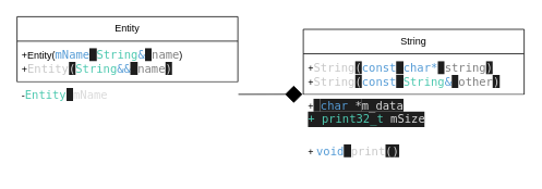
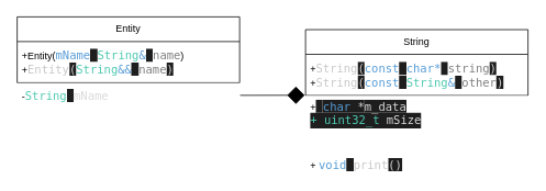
  <mxCell id="0" />
  <mxCell id="1" parent="0" />
  <mxCell id="2" value="Entity" style="swimlane;fontStyle=0;childLayout=stackLayout;horizontal=1;startSize=30;horizontalStack=0;resizeParent=1;resizeParentMax=0;resizeLast=0;collapsible=1;marginBottom=0;whiteSpace=wrap;html=1;" parent="1" vertex="1"><mxGeometry x="20" y="20" width="270" height="80" as="geometry"><mxRectangle x="290" y="40" width="150" height="30" as="alternateBounds" /></mxGeometry></mxCell>
  <mxCell id="3" value="+&lt;span style=&quot;text-align: center;&quot;&gt;Entity&lt;/span&gt;(&lt;span style=&quot;font-family: &amp;quot;Droid Sans Mono&amp;quot;, &amp;quot;monospace&amp;quot;, monospace; font-size: 14px; color: rgb(86, 156, 214);&quot;&gt;mName&lt;/span&gt;&lt;span style=&quot;background-color: rgb(30, 30, 30); color: rgb(212, 212, 212); font-family: &amp;quot;Droid Sans Mono&amp;quot;, &amp;quot;monospace&amp;quot;, monospace; font-size: 14px;&quot;&gt; &lt;/span&gt;&lt;span style=&quot;font-family: &amp;quot;Droid Sans Mono&amp;quot;, &amp;quot;monospace&amp;quot;, monospace; font-size: 14px; color: rgb(78, 201, 176);&quot;&gt;String&lt;/span&gt;&lt;span style=&quot;font-family: &amp;quot;Droid Sans Mono&amp;quot;, &amp;quot;monospace&amp;quot;, monospace; font-size: 14px; color: rgb(86, 156, 214);&quot;&gt;&amp;amp;&lt;/span&gt;&lt;span style=&quot;background-color: rgb(30, 30, 30); color: rgb(212, 212, 212); font-family: &amp;quot;Droid Sans Mono&amp;quot;, &amp;quot;monospace&amp;quot;, monospace; font-size: 14px;&quot;&gt; &lt;/span&gt;&lt;span style=&quot;font-family: &amp;quot;Droid Sans Mono&amp;quot;, &amp;quot;monospace&amp;quot;, monospace; font-size: 14px; color: rgb(127, 127, 127);&quot;&gt;name&lt;/span&gt;&lt;span style=&quot;background-color: initial;&quot;&gt;)&lt;br&gt;+&lt;/span&gt;&lt;span style=&quot;font-family: &amp;quot;Droid Sans Mono&amp;quot;, &amp;quot;monospace&amp;quot;, monospace; font-size: 14px; color: rgb(200, 200, 200);&quot;&gt;Entity&lt;/span&gt;&lt;span style=&quot;background-color: rgb(30, 30, 30); color: rgb(212, 212, 212); font-family: &amp;quot;Droid Sans Mono&amp;quot;, &amp;quot;monospace&amp;quot;, monospace; font-size: 14px;&quot;&gt;(&lt;/span&gt;&lt;span style=&quot;font-family: &amp;quot;Droid Sans Mono&amp;quot;, &amp;quot;monospace&amp;quot;, monospace; font-size: 14px; color: rgb(78, 201, 176);&quot;&gt;String&lt;/span&gt;&lt;span style=&quot;font-family: &amp;quot;Droid Sans Mono&amp;quot;, &amp;quot;monospace&amp;quot;, monospace; font-size: 14px; color: rgb(86, 156, 214);&quot;&gt;&amp;amp;&amp;amp;&lt;/span&gt;&lt;span style=&quot;background-color: rgb(30, 30, 30); color: rgb(212, 212, 212); font-family: &amp;quot;Droid Sans Mono&amp;quot;, &amp;quot;monospace&amp;quot;, monospace; font-size: 14px;&quot;&gt; &lt;/span&gt;&lt;span style=&quot;font-family: &amp;quot;Droid Sans Mono&amp;quot;, &amp;quot;monospace&amp;quot;, monospace; font-size: 14px; color: rgb(127, 127, 127);&quot;&gt;name&lt;/span&gt;&lt;span style=&quot;background-color: rgb(30, 30, 30); color: rgb(212, 212, 212); font-family: &amp;quot;Droid Sans Mono&amp;quot;, &amp;quot;monospace&amp;quot;, monospace; font-size: 14px;&quot;&gt;)&lt;/span&gt;" style="text;strokeColor=none;fillColor=none;align=left;verticalAlign=middle;spacingLeft=4;spacingRight=4;overflow=hidden;points=[[0,0.5],[1,0.5]];portConstraint=eastwest;rotatable=0;whiteSpace=wrap;html=1;" parent="2" vertex="1"><mxGeometry y="30" width="270" height="50" as="geometry" /></mxCell>
  <mxCell id="4" style="edgeStyle=none;html=1;entryX=-0.004;entryY=0.152;entryDx=0;entryDy=0;endArrow=diamond;endFill=1;endSize=19;entryPerimeter=0;" parent="1" source="5" edge="1"><mxGeometry relative="1" as="geometry"><mxPoint x="369.04" y="115.2" as="targetPoint" /></mxGeometry></mxCell>
- <mxCell id="5" value="-&lt;span style=&quot;font-family: &amp;quot;Droid Sans Mono&amp;quot;, &amp;quot;monospace&amp;quot;, monospace; font-size: 14px; color: rgb(78, 201, 176);&quot;&gt;Entity&lt;/span&gt;&lt;span style=&quot;background-color: rgb(30, 30, 30); color: rgb(212, 212, 212); font-family: &amp;quot;Droid Sans Mono&amp;quot;, &amp;quot;monospace&amp;quot;, monospace; font-size: 14px;&quot;&gt; &lt;/span&gt;&lt;span style=&quot;font-family: &amp;quot;Droid Sans Mono&amp;quot;, &amp;quot;monospace&amp;quot;, monospace; font-size: 14px; color: rgb(218, 218, 218);&quot;&gt;mName&lt;/span&gt;" style="text;strokeColor=#FFFFFF;fillColor=none;align=left;verticalAlign=middle;spacingLeft=4;spacingRight=4;overflow=hidden;points=[[0,0.5],[1,0.5]];portConstraint=eastwest;rotatable=0;whiteSpace=wrap;html=1;" parent="1" vertex="1"><mxGeometry x="20" y="101" width="270" height="29" as="geometry" /></mxCell>
+ <mxCell id="5" value="-&lt;span style=&quot;font-family: &amp;quot;Droid Sans Mono&amp;quot;, &amp;quot;monospace&amp;quot;, monospace; font-size: 14px; color: rgb(78, 201, 176);&quot;&gt;String&lt;/span&gt;&lt;span style=&quot;background-color: rgb(30, 30, 30); color: rgb(212, 212, 212); font-family: &amp;quot;Droid Sans Mono&amp;quot;, &amp;quot;monospace&amp;quot;, monospace; font-size: 14px;&quot;&gt; &lt;/span&gt;&lt;span style=&quot;font-family: &amp;quot;Droid Sans Mono&amp;quot;, &amp;quot;monospace&amp;quot;, monospace; font-size: 14px; color: rgb(218, 218, 218);&quot;&gt;mName&lt;/span&gt;" style="text;strokeColor=#FFFFFF;fillColor=none;align=left;verticalAlign=middle;spacingLeft=4;spacingRight=4;overflow=hidden;points=[[0,0.5],[1,0.5]];portConstraint=eastwest;rotatable=0;whiteSpace=wrap;html=1;" parent="1" vertex="1"><mxGeometry x="20" y="101" width="270" height="29" as="geometry" /></mxCell>
  <mxCell id="6" value="String" style="swimlane;fontStyle=0;childLayout=stackLayout;horizontal=1;startSize=30;horizontalStack=0;resizeParent=1;resizeParentMax=0;resizeLast=0;collapsible=1;marginBottom=0;whiteSpace=wrap;html=1;" vertex="1" parent="1"><mxGeometry x="370" y="35.5" width="270" height="80" as="geometry"><mxRectangle x="290" y="40" width="150" height="30" as="alternateBounds" /></mxGeometry></mxCell>
  <mxCell id="7" value="+&lt;span style=&quot;font-family: &amp;quot;Droid Sans Mono&amp;quot;, &amp;quot;monospace&amp;quot;, monospace; font-size: 14px; color: rgb(200, 200, 200);&quot;&gt;String&lt;/span&gt;&lt;span style=&quot;background-color: rgb(30, 30, 30); color: rgb(212, 212, 212); font-family: &amp;quot;Droid Sans Mono&amp;quot;, &amp;quot;monospace&amp;quot;, monospace; font-size: 14px;&quot;&gt;(&lt;/span&gt;&lt;span style=&quot;font-family: &amp;quot;Droid Sans Mono&amp;quot;, &amp;quot;monospace&amp;quot;, monospace; font-size: 14px; color: rgb(86, 156, 214);&quot;&gt;const&lt;/span&gt;&lt;span style=&quot;background-color: rgb(30, 30, 30); color: rgb(212, 212, 212); font-family: &amp;quot;Droid Sans Mono&amp;quot;, &amp;quot;monospace&amp;quot;, monospace; font-size: 14px;&quot;&gt; &lt;/span&gt;&lt;span style=&quot;font-family: &amp;quot;Droid Sans Mono&amp;quot;, &amp;quot;monospace&amp;quot;, monospace; font-size: 14px; color: rgb(86, 156, 214);&quot;&gt;char*&lt;/span&gt;&lt;span style=&quot;background-color: rgb(30, 30, 30); color: rgb(212, 212, 212); font-family: &amp;quot;Droid Sans Mono&amp;quot;, &amp;quot;monospace&amp;quot;, monospace; font-size: 14px;&quot;&gt; &lt;/span&gt;&lt;span style=&quot;font-family: &amp;quot;Droid Sans Mono&amp;quot;, &amp;quot;monospace&amp;quot;, monospace; font-size: 14px; color: rgb(127, 127, 127);&quot;&gt;string&lt;/span&gt;&lt;span style=&quot;background-color: rgb(30, 30, 30); color: rgb(212, 212, 212); font-family: &amp;quot;Droid Sans Mono&amp;quot;, &amp;quot;monospace&amp;quot;, monospace; font-size: 14px;&quot;&gt;)&lt;/span&gt;&lt;br&gt;&lt;span style=&quot;background-color: initial;&quot;&gt;+&lt;/span&gt;&lt;span style=&quot;font-family: &amp;quot;Droid Sans Mono&amp;quot;, &amp;quot;monospace&amp;quot;, monospace; font-size: 14px; color: rgb(200, 200, 200);&quot;&gt;String&lt;/span&gt;&lt;span style=&quot;background-color: rgb(30, 30, 30); color: rgb(212, 212, 212); font-family: &amp;quot;Droid Sans Mono&amp;quot;, &amp;quot;monospace&amp;quot;, monospace; font-size: 14px;&quot;&gt;(&lt;/span&gt;&lt;span style=&quot;font-family: &amp;quot;Droid Sans Mono&amp;quot;, &amp;quot;monospace&amp;quot;, monospace; font-size: 14px; color: rgb(86, 156, 214);&quot;&gt;const&lt;/span&gt;&lt;span style=&quot;background-color: rgb(30, 30, 30); color: rgb(212, 212, 212); font-family: &amp;quot;Droid Sans Mono&amp;quot;, &amp;quot;monospace&amp;quot;, monospace; font-size: 14px;&quot;&gt; &lt;/span&gt;&lt;span style=&quot;font-family: &amp;quot;Droid Sans Mono&amp;quot;, &amp;quot;monospace&amp;quot;, monospace; font-size: 14px; color: rgb(78, 201, 176);&quot;&gt;String&lt;/span&gt;&lt;span style=&quot;font-family: &amp;quot;Droid Sans Mono&amp;quot;, &amp;quot;monospace&amp;quot;, monospace; font-size: 14px; color: rgb(86, 156, 214);&quot;&gt;&amp;amp;&lt;/span&gt;&lt;span style=&quot;background-color: rgb(30, 30, 30); color: rgb(212, 212, 212); font-family: &amp;quot;Droid Sans Mono&amp;quot;, &amp;quot;monospace&amp;quot;, monospace; font-size: 14px;&quot;&gt; &lt;/span&gt;&lt;span style=&quot;font-family: &amp;quot;Droid Sans Mono&amp;quot;, &amp;quot;monospace&amp;quot;, monospace; font-size: 14px; color: rgb(127, 127, 127);&quot;&gt;other&lt;/span&gt;&lt;span style=&quot;background-color: rgb(30, 30, 30); color: rgb(212, 212, 212); font-family: &amp;quot;Droid Sans Mono&amp;quot;, &amp;quot;monospace&amp;quot;, monospace; font-size: 14px;&quot;&gt;)&lt;/span&gt;" style="text;strokeColor=none;fillColor=none;align=left;verticalAlign=middle;spacingLeft=4;spacingRight=4;overflow=hidden;points=[[0,0.5],[1,0.5]];portConstraint=eastwest;rotatable=0;whiteSpace=wrap;html=1;" vertex="1" parent="6"><mxGeometry y="30" width="270" height="50" as="geometry" /></mxCell>
- <mxCell id="8" value="+&lt;span style=&quot;background-color: rgb(30, 30, 30); color: rgb(212, 212, 212); font-family: &amp;quot;Droid Sans Mono&amp;quot;, &amp;quot;monospace&amp;quot;, monospace; font-size: 14px;&quot;&gt;    &lt;/span&gt;&lt;span style=&quot;background-color: rgb(30, 30, 30); font-family: &amp;quot;Droid Sans Mono&amp;quot;, &amp;quot;monospace&amp;quot;, monospace; font-size: 14px; color: rgb(86, 156, 214);&quot;&gt;char&lt;/span&gt;&lt;span style=&quot;background-color: rgb(30, 30, 30); color: rgb(212, 212, 212); font-family: &amp;quot;Droid Sans Mono&amp;quot;, &amp;quot;monospace&amp;quot;, monospace; font-size: 14px;&quot;&gt; *&lt;/span&gt;&lt;span style=&quot;background-color: rgb(30, 30, 30); font-family: &amp;quot;Droid Sans Mono&amp;quot;, &amp;quot;monospace&amp;quot;, monospace; font-size: 14px; color: rgb(218, 218, 218);&quot;&gt;m_data&lt;/span&gt;&lt;div style=&quot;color: rgb(212, 212, 212); background-color: rgb(30, 30, 30); font-family: &amp;quot;Droid Sans Mono&amp;quot;, &amp;quot;monospace&amp;quot;, monospace; font-size: 14px; line-height: 19px;&quot;&gt;&lt;div&gt;&lt;span style=&quot;color: #4ec9b0;&quot;&gt;+ print32_t&lt;/span&gt; &lt;span style=&quot;color: #dadada;&quot;&gt;mSize&lt;/span&gt;&lt;/div&gt;&lt;/div&gt;" style="text;strokeColor=#FFFFFF;fillColor=none;align=left;verticalAlign=middle;spacingLeft=4;spacingRight=4;overflow=hidden;points=[[0,0.5],[1,0.5]];portConstraint=eastwest;rotatable=0;whiteSpace=wrap;html=1;" vertex="1" parent="1"><mxGeometry x="370" y="116.5" width="270" height="43.5" as="geometry" /></mxCell>
- <mxCell id="9" value="+&amp;nbsp;&lt;span style=&quot;font-family: &amp;quot;Droid Sans Mono&amp;quot;, &amp;quot;monospace&amp;quot;, monospace; font-size: 14px; color: rgb(86, 156, 214);&quot;&gt;void&lt;/span&gt;&lt;span style=&quot;background-color: rgb(30, 30, 30); color: rgb(212, 212, 212); font-family: &amp;quot;Droid Sans Mono&amp;quot;, &amp;quot;monospace&amp;quot;, monospace; font-size: 14px;&quot;&gt; &lt;/span&gt;&lt;span style=&quot;font-family: &amp;quot;Droid Sans Mono&amp;quot;, &amp;quot;monospace&amp;quot;, monospace; font-size: 14px; color: rgb(200, 200, 200);&quot;&gt;print&lt;/span&gt;&lt;span style=&quot;background-color: rgb(30, 30, 30); color: rgb(212, 212, 212); font-family: &amp;quot;Droid Sans Mono&amp;quot;, &amp;quot;monospace&amp;quot;, monospace; font-size: 14px;&quot;&gt;()&lt;/span&gt;&lt;span style=&quot;background-color: rgb(30, 30, 30); color: rgb(200, 200, 200); font-family: &amp;quot;Droid Sans Mono&amp;quot;, &amp;quot;monospace&amp;quot;, monospace; font-size: 14px;&quot;&gt;&lt;br&gt;&lt;/span&gt;" style="text;strokeColor=#FFFFFF;fillColor=none;align=left;verticalAlign=middle;spacingLeft=4;spacingRight=4;overflow=hidden;points=[[0,0.5],[1,0.5]];portConstraint=eastwest;rotatable=0;whiteSpace=wrap;html=1;" vertex="1" parent="1"><mxGeometry x="370" y="160" width="270" height="50" as="geometry" /></mxCell>
+ <mxCell id="8" value="+&lt;span style=&quot;background-color: rgb(30, 30, 30); color: rgb(212, 212, 212); font-family: &amp;quot;Droid Sans Mono&amp;quot;, &amp;quot;monospace&amp;quot;, monospace; font-size: 14px;&quot;&gt;    &lt;/span&gt;&lt;span style=&quot;background-color: rgb(30, 30, 30); font-family: &amp;quot;Droid Sans Mono&amp;quot;, &amp;quot;monospace&amp;quot;, monospace; font-size: 14px; color: rgb(86, 156, 214);&quot;&gt;char&lt;/span&gt;&lt;span style=&quot;background-color: rgb(30, 30, 30); color: rgb(212, 212, 212); font-family: &amp;quot;Droid Sans Mono&amp;quot;, &amp;quot;monospace&amp;quot;, monospace; font-size: 14px;&quot;&gt; *&lt;/span&gt;&lt;span style=&quot;background-color: rgb(30, 30, 30); font-family: &amp;quot;Droid Sans Mono&amp;quot;, &amp;quot;monospace&amp;quot;, monospace; font-size: 14px; color: rgb(218, 218, 218);&quot;&gt;m_data&lt;/span&gt;&lt;div style=&quot;color: rgb(212, 212, 212); background-color: rgb(30, 30, 30); font-family: &amp;quot;Droid Sans Mono&amp;quot;, &amp;quot;monospace&amp;quot;, monospace; font-size: 14px; line-height: 19px;&quot;&gt;&lt;div&gt;&lt;span style=&quot;color: #4ec9b0;&quot;&gt;+ uint32_t&lt;/span&gt; &lt;span style=&quot;color: #dadada;&quot;&gt;mSize&lt;/span&gt;&lt;/div&gt;&lt;/div&gt;" style="text;strokeColor=#FFFFFF;fillColor=none;align=left;verticalAlign=middle;spacingLeft=4;spacingRight=4;overflow=hidden;points=[[0,0.5],[1,0.5]];portConstraint=eastwest;rotatable=0;whiteSpace=wrap;html=1;" vertex="1" parent="1"><mxGeometry x="370" y="116.5" width="270" height="43.5" as="geometry" /></mxCell>
+ <mxCell id="9" value="+&amp;nbsp;&lt;span style=&quot;font-family: &amp;quot;Droid Sans Mono&amp;quot;, &amp;quot;monospace&amp;quot;, monospace; font-size: 14px; color: rgb(86, 156, 214);&quot;&gt;void&lt;/span&gt;&lt;span style=&quot;background-color: rgb(30, 30, 30); color: rgb(212, 212, 212); font-family: &amp;quot;Droid Sans Mono&amp;quot;, &amp;quot;monospace&amp;quot;, monospace; font-size: 14px;&quot;&gt; &lt;/span&gt;&lt;span style=&quot;font-family: &amp;quot;Droid Sans Mono&amp;quot;, &amp;quot;monospace&amp;quot;, monospace; font-size: 14px; color: rgb(200, 200, 200);&quot;&gt;print&lt;/span&gt;&lt;span style=&quot;background-color: rgb(30, 30, 30); color: rgb(212, 212, 212); font-family: &amp;quot;Droid Sans Mono&amp;quot;, &amp;quot;monospace&amp;quot;, monospace; font-size: 14px;&quot;&gt;()&lt;/span&gt;&lt;span style=&quot;background-color: rgb(30, 30, 30); color: rgb(200, 200, 200); font-family: &amp;quot;Droid Sans Mono&amp;quot;, &amp;quot;monospace&amp;quot;, monospace; font-size: 14px;&quot;&gt;&lt;br&gt;&lt;/span&gt;" style="text;strokeColor=#FFFFFF;fillColor=none;align=left;verticalAlign=middle;spacingLeft=4;spacingRight=4;overflow=hidden;points=[[0,0.5],[1,0.5]];portConstraint=eastwest;rotatable=0;whiteSpace=wrap;html=1;" vertex="1" parent="1"><mxGeometry x="370" y="175" width="270" height="50" as="geometry" /></mxCell>
